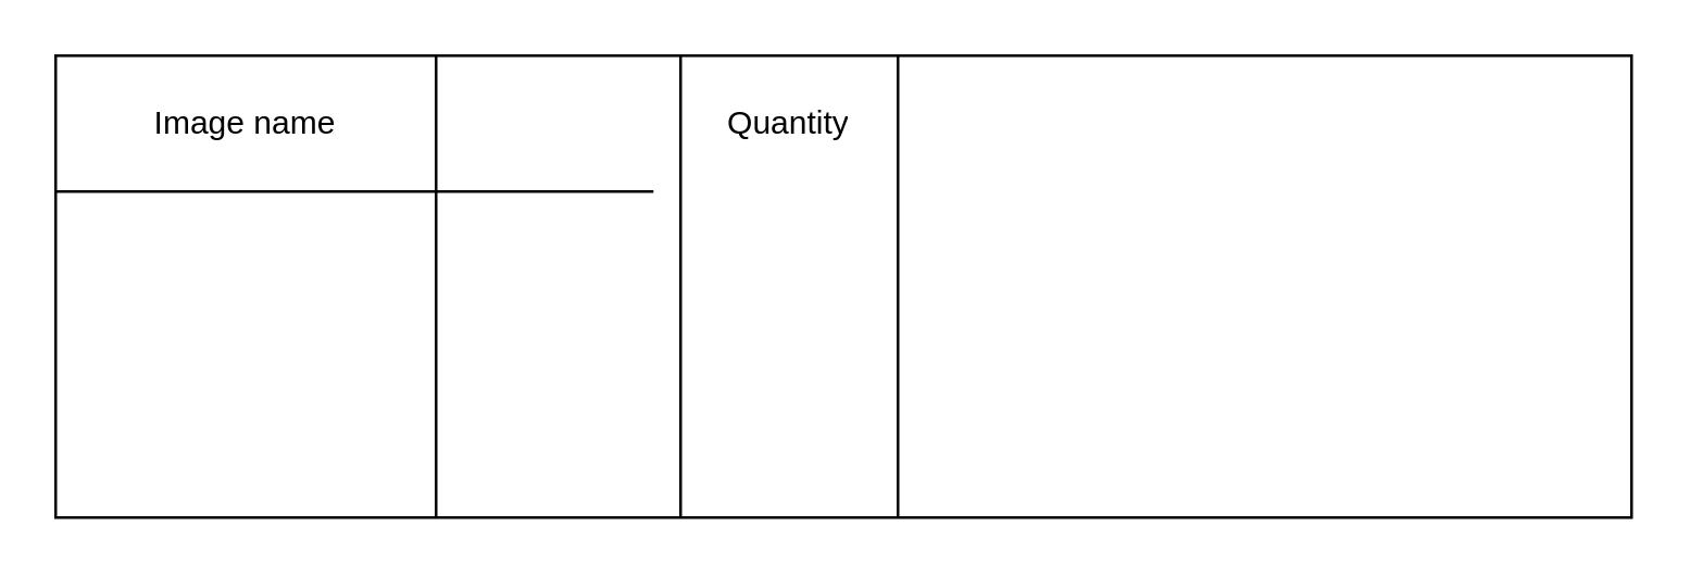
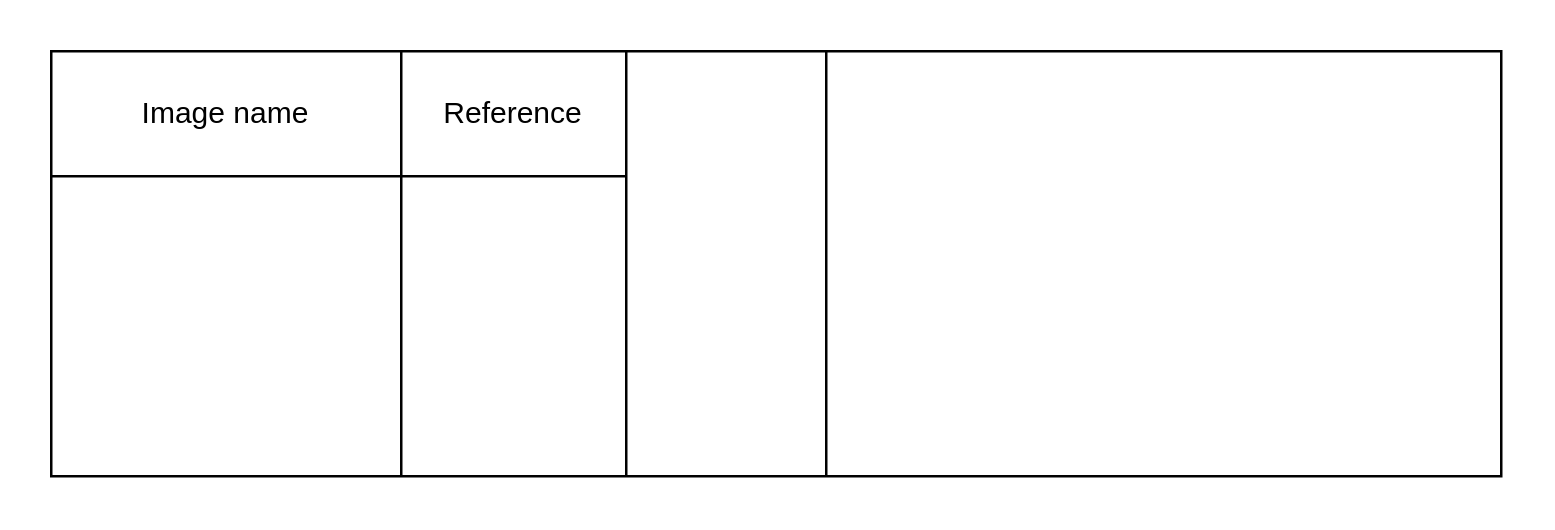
  <mxCell id="0" />
  <mxCell id="1" parent="0" />
  <mxCell id="2" value="" style="shape=table;startSize=0;container=1;collapsible=0;childLayout=tableLayout;" parent="1" vertex="1"><mxGeometry x="20" y="20" width="580" height="170" as="geometry" /></mxCell>
  <mxCell id="3" value="" style="shape=partialRectangle;collapsible=0;dropTarget=0;pointerEvents=0;fillColor=none;top=0;left=0;bottom=0;right=0;points=[[0,0.5],[1,0.5]];portConstraint=eastwest;" parent="2" vertex="1"><mxGeometry width="580" height="50" as="geometry" /></mxCell>
  <mxCell id="4" value="Image name" style="shape=partialRectangle;html=1;whiteSpace=wrap;connectable=0;overflow=hidden;fillColor=none;top=0;left=0;bottom=0;right=0;" parent="3" vertex="1"><mxGeometry width="140" height="50" as="geometry" /></mxCell>
- <mxCell id="6" value="Quantity" style="shape=partialRectangle;html=1;whiteSpace=wrap;connectable=0;overflow=hidden;fillColor=none;top=0;left=0;bottom=0;right=0;" parent="3" vertex="1"><mxGeometry x="230" width="80" height="50" as="geometry" /></mxCell>
+ <mxCell id="5" value="Reference" style="shape=partialRectangle;html=1;whiteSpace=wrap;connectable=0;overflow=hidden;fillColor=none;top=0;left=0;bottom=0;right=0;" parent="3" vertex="1"><mxGeometry x="140" width="90" height="50" as="geometry" /></mxCell>
  <mxCell id="7" style="shape=partialRectangle;collapsible=0;dropTarget=0;pointerEvents=0;fillColor=none;top=0;left=0;bottom=0;right=0;points=[[0,0.5],[1,0.5]];portConstraint=eastwest;" parent="2" vertex="1"><mxGeometry y="50" width="580" height="120" as="geometry" /></mxCell>
  <mxCell id="8" value="" style="shape=partialRectangle;html=1;whiteSpace=wrap;connectable=0;overflow=hidden;fillColor=none;top=0;left=0;bottom=0;right=0;" parent="7" vertex="1"><mxGeometry width="140" height="120" as="geometry" /></mxCell>
  <mxCell id="9" style="shape=partialRectangle;html=1;whiteSpace=wrap;connectable=0;overflow=hidden;fillColor=none;top=0;left=0;bottom=0;right=0;" parent="7" vertex="1"><mxGeometry x="140" width="90" height="120" as="geometry" /></mxCell>
  <mxCell id="10" style="shape=partialRectangle;html=1;whiteSpace=wrap;connectable=0;overflow=hidden;fillColor=none;top=0;left=0;bottom=0;right=0;" parent="7" vertex="1"><mxGeometry x="230" width="80" height="120" as="geometry" /></mxCell>
  <mxCell id="11" style="shape=partialRectangle;html=1;whiteSpace=wrap;connectable=0;overflow=hidden;fillColor=none;top=0;left=0;bottom=0;right=0;" parent="7" vertex="1"><mxGeometry x="310" width="270" height="120" as="geometry" /></mxCell>
